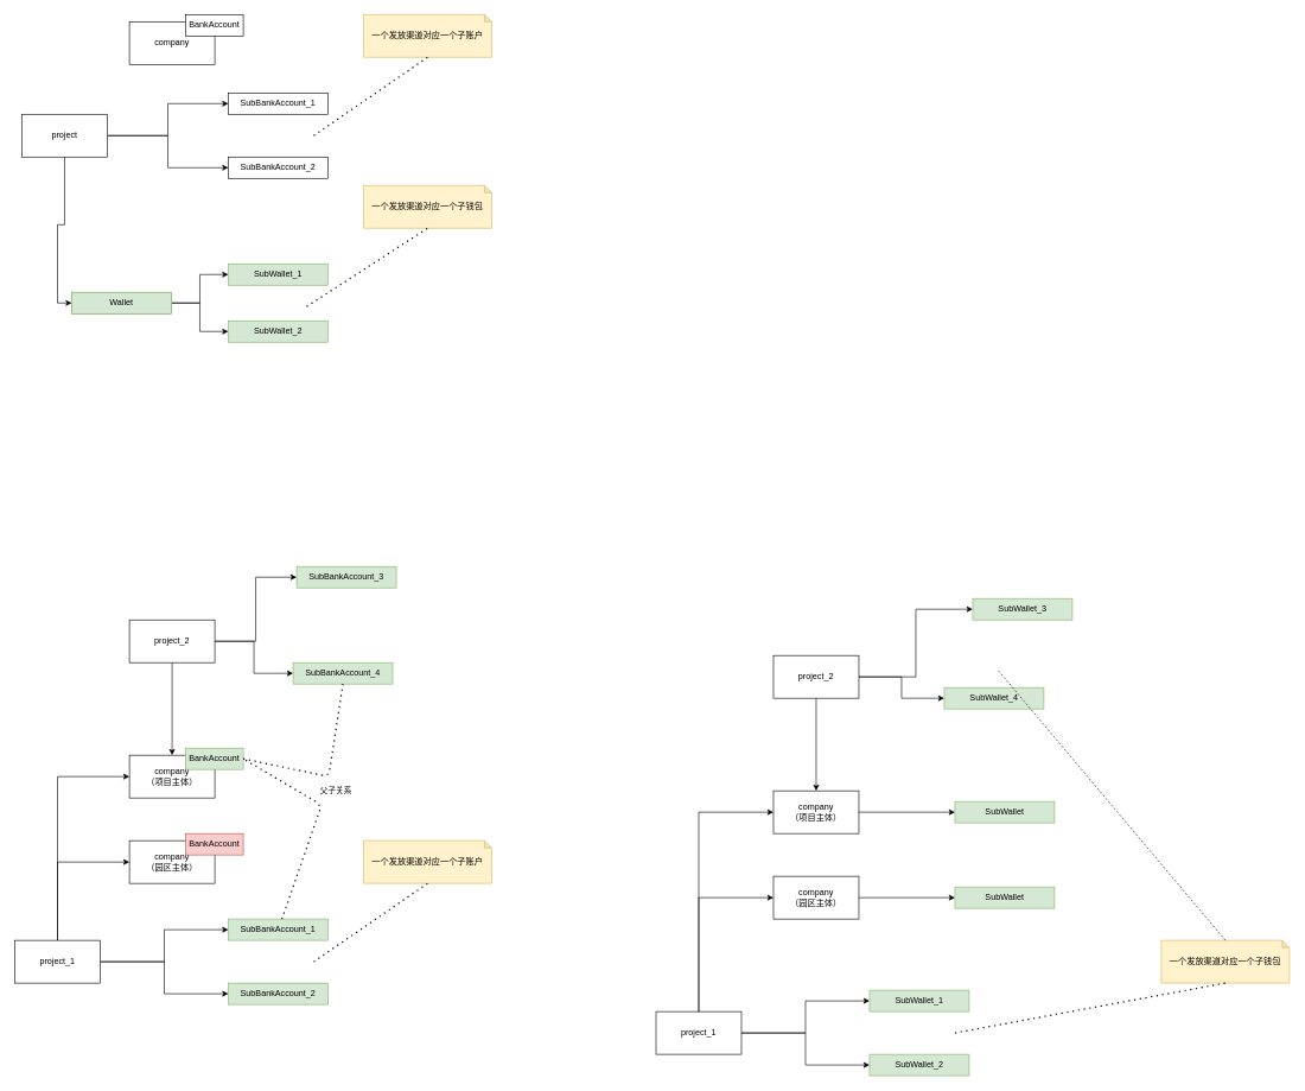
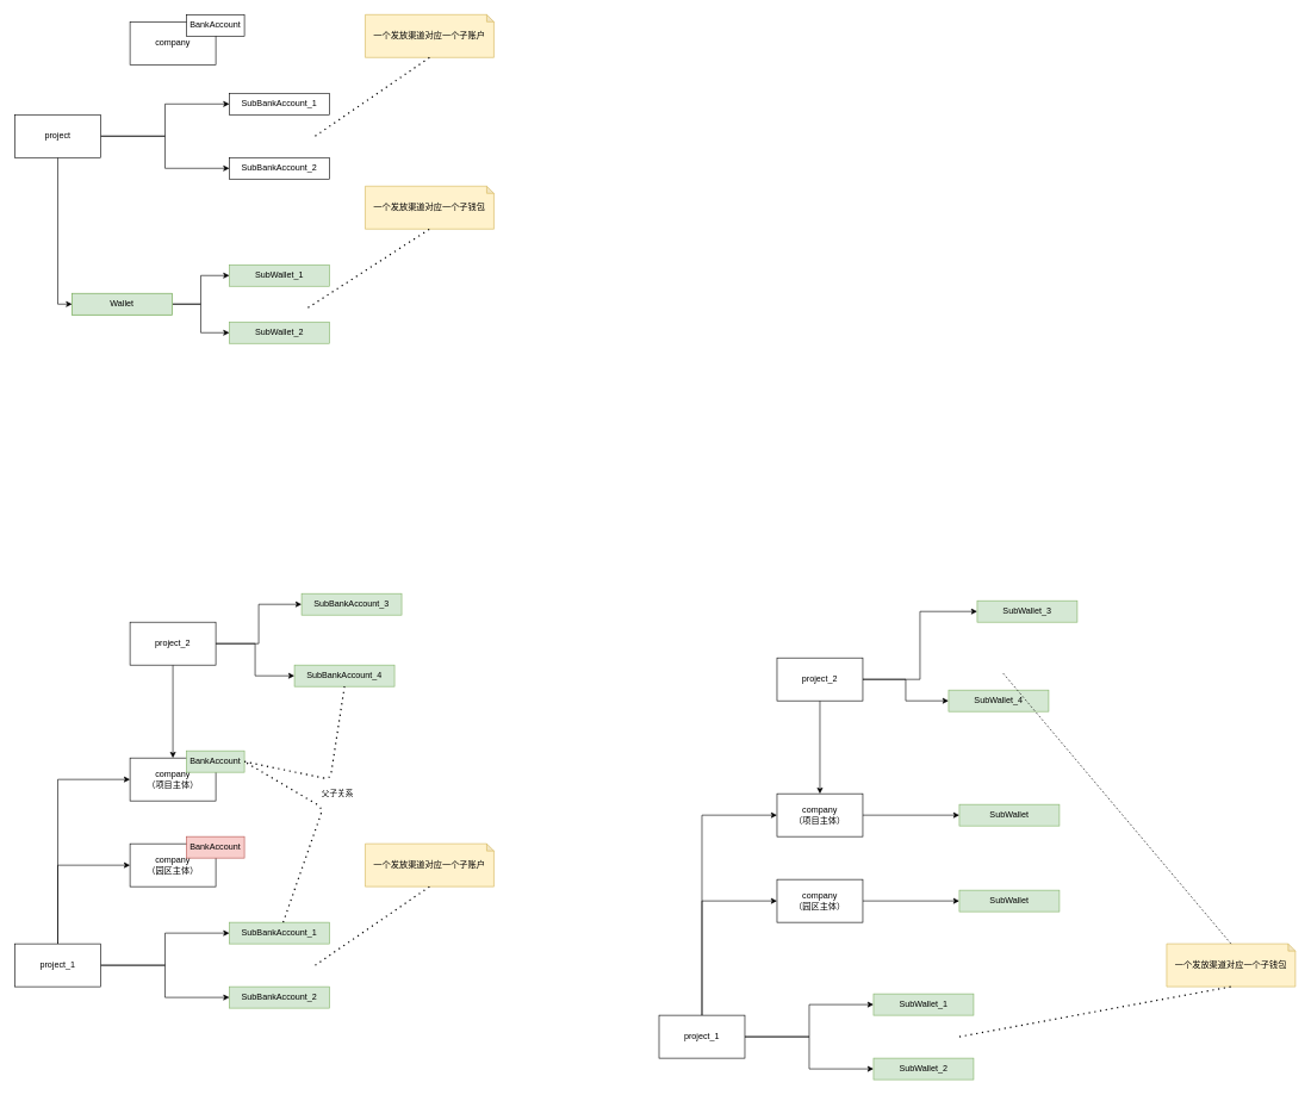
  <mxCell id="0" />
  <mxCell id="1" parent="0" />
  <mxCell id="2" style="edgeStyle=orthogonalEdgeStyle;rounded=0;orthogonalLoop=1;jettySize=auto;html=1;exitX=1;exitY=0.5;exitDx=0;exitDy=0;entryX=0;entryY=0.5;entryDx=0;entryDy=0;" parent="1" source="5" target="6" edge="1"><mxGeometry relative="1" as="geometry" /></mxCell>
  <mxCell id="3" style="edgeStyle=orthogonalEdgeStyle;rounded=0;orthogonalLoop=1;jettySize=auto;html=1;exitX=0.5;exitY=1;exitDx=0;exitDy=0;entryX=0;entryY=0.5;entryDx=0;entryDy=0;" parent="1" source="5" target="10" edge="1"><mxGeometry relative="1" as="geometry" /></mxCell>
  <mxCell id="4" style="edgeStyle=orthogonalEdgeStyle;rounded=0;orthogonalLoop=1;jettySize=auto;html=1;exitX=1;exitY=0.5;exitDx=0;exitDy=0;entryX=0;entryY=0.5;entryDx=0;entryDy=0;" edge="1" parent="1" source="5" target="12"><mxGeometry relative="1" as="geometry" /></mxCell>
- <mxCell id="5" value="project" style="rounded=0;whiteSpace=wrap;html=1;" parent="1" vertex="1"><mxGeometry x="30" y="160" width="120" height="60" as="geometry" /></mxCell>
+ <mxCell id="5" value="project" style="rounded=0;whiteSpace=wrap;html=1;" parent="1" vertex="1"><mxGeometry x="20" y="160" width="120" height="60" as="geometry" /></mxCell>
  <mxCell id="6" value="SubBankAccount_1" style="rounded=0;whiteSpace=wrap;html=1;" parent="1" vertex="1"><mxGeometry x="320" y="130" width="140" height="30" as="geometry" /></mxCell>
  <mxCell id="7" value="SubWallet_1" style="rounded=0;whiteSpace=wrap;html=1;fillColor=#d5e8d4;strokeColor=#82b366;" parent="1" vertex="1"><mxGeometry x="320" y="370" width="140" height="30" as="geometry" /></mxCell>
  <mxCell id="8" style="edgeStyle=orthogonalEdgeStyle;rounded=0;orthogonalLoop=1;jettySize=auto;html=1;exitX=1;exitY=0.5;exitDx=0;exitDy=0;entryX=0;entryY=0.5;entryDx=0;entryDy=0;" parent="1" source="10" target="7" edge="1"><mxGeometry relative="1" as="geometry" /></mxCell>
  <mxCell id="9" style="edgeStyle=orthogonalEdgeStyle;rounded=0;orthogonalLoop=1;jettySize=auto;html=1;exitX=1;exitY=0.5;exitDx=0;exitDy=0;entryX=0;entryY=0.5;entryDx=0;entryDy=0;" parent="1" source="10" target="11" edge="1"><mxGeometry relative="1" as="geometry" /></mxCell>
  <mxCell id="10" value="Wallet" style="rounded=0;whiteSpace=wrap;html=1;fillColor=#d5e8d4;strokeColor=#82b366;" parent="1" vertex="1"><mxGeometry x="100" y="410" width="140" height="30" as="geometry" /></mxCell>
  <mxCell id="11" value="SubWallet_2" style="rounded=0;whiteSpace=wrap;html=1;fillColor=#d5e8d4;strokeColor=#82b366;" parent="1" vertex="1"><mxGeometry x="320" y="450" width="140" height="30" as="geometry" /></mxCell>
  <mxCell id="12" value="SubBankAccount_2" style="rounded=0;whiteSpace=wrap;html=1;" vertex="1" parent="1"><mxGeometry x="320" y="220" width="140" height="30" as="geometry" /></mxCell>
  <mxCell id="13" value="" style="group" vertex="1" connectable="0" parent="1"><mxGeometry x="181" y="20" width="160" height="70" as="geometry" /></mxCell>
  <mxCell id="14" value="company" style="rounded=0;whiteSpace=wrap;html=1;" parent="13" vertex="1"><mxGeometry y="10" width="120" height="60" as="geometry" /></mxCell>
  <mxCell id="15" value="BankAccount" style="rounded=0;whiteSpace=wrap;html=1;" parent="13" vertex="1"><mxGeometry x="79" width="81" height="30" as="geometry" /></mxCell>
  <mxCell id="16" value="一个发放渠道对应一个子账户" style="shape=note;whiteSpace=wrap;html=1;backgroundOutline=1;darkOpacity=0.05;size=10;fillColor=#fff2cc;strokeColor=#d6b656;" vertex="1" parent="1"><mxGeometry x="510" y="20" width="180" height="60" as="geometry" /></mxCell>
  <mxCell id="17" value="" style="endArrow=none;dashed=1;html=1;dashPattern=1 3;strokeWidth=2;entryX=0.5;entryY=1;entryDx=0;entryDy=0;entryPerimeter=0;" edge="1" parent="1" target="16"><mxGeometry width="50" height="50" relative="1" as="geometry"><mxPoint x="440" y="190" as="sourcePoint" /><mxPoint x="590" y="100" as="targetPoint" /></mxGeometry></mxCell>
  <mxCell id="18" value="一个发放渠道对应一个子钱包" style="shape=note;whiteSpace=wrap;html=1;backgroundOutline=1;darkOpacity=0.05;size=10;fillColor=#fff2cc;strokeColor=#d6b656;" vertex="1" parent="1"><mxGeometry x="510" y="260" width="180" height="60" as="geometry" /></mxCell>
  <mxCell id="19" value="" style="endArrow=none;dashed=1;html=1;dashPattern=1 3;strokeWidth=2;entryX=0.5;entryY=1;entryDx=0;entryDy=0;entryPerimeter=0;" edge="1" parent="1" target="18"><mxGeometry width="50" height="50" relative="1" as="geometry"><mxPoint x="430" y="430" as="sourcePoint" /><mxPoint x="590" y="330" as="targetPoint" /></mxGeometry></mxCell>
  <mxCell id="20" value="Wallet" style="rounded=0;whiteSpace=wrap;html=1;fillColor=#d5e8d4;strokeColor=#82b366;" vertex="1" parent="1"><mxGeometry x="100" y="410" width="140" height="30" as="geometry" /></mxCell>
  <mxCell id="21" style="edgeStyle=orthogonalEdgeStyle;rounded=0;orthogonalLoop=1;jettySize=auto;html=1;exitX=0.5;exitY=0;exitDx=0;exitDy=0;entryX=0;entryY=0.5;entryDx=0;entryDy=0;" edge="1" parent="1" source="25" target="29"><mxGeometry relative="1" as="geometry" /></mxCell>
  <mxCell id="22" style="edgeStyle=orthogonalEdgeStyle;rounded=0;orthogonalLoop=1;jettySize=auto;html=1;exitX=1;exitY=0.5;exitDx=0;exitDy=0;entryX=0;entryY=0.5;entryDx=0;entryDy=0;" edge="1" parent="1" source="25" target="26"><mxGeometry relative="1" as="geometry" /></mxCell>
  <mxCell id="23" style="edgeStyle=orthogonalEdgeStyle;rounded=0;orthogonalLoop=1;jettySize=auto;html=1;exitX=1;exitY=0.5;exitDx=0;exitDy=0;entryX=0;entryY=0.5;entryDx=0;entryDy=0;" edge="1" parent="1" source="25" target="27"><mxGeometry relative="1" as="geometry" /></mxCell>
  <mxCell id="24" style="edgeStyle=orthogonalEdgeStyle;rounded=0;orthogonalLoop=1;jettySize=auto;html=1;exitX=0.5;exitY=0;exitDx=0;exitDy=0;entryX=0;entryY=0.5;entryDx=0;entryDy=0;" edge="1" parent="1" source="25" target="34"><mxGeometry relative="1" as="geometry" /></mxCell>
  <mxCell id="25" value="project_1" style="rounded=0;whiteSpace=wrap;html=1;" vertex="1" parent="1"><mxGeometry x="20" y="1320" width="120" height="60" as="geometry" /></mxCell>
  <mxCell id="26" value="SubBankAccount_1" style="rounded=0;whiteSpace=wrap;html=1;fillColor=#d5e8d4;strokeColor=#82b366;" vertex="1" parent="1"><mxGeometry x="320" y="1290" width="140" height="30" as="geometry" /></mxCell>
  <mxCell id="27" value="SubBankAccount_2" style="rounded=0;whiteSpace=wrap;html=1;fillColor=#d5e8d4;strokeColor=#82b366;" vertex="1" parent="1"><mxGeometry x="320" y="1380" width="140" height="30" as="geometry" /></mxCell>
  <mxCell id="28" value="" style="group" vertex="1" connectable="0" parent="1"><mxGeometry x="181" y="1050" width="160" height="70" as="geometry" /></mxCell>
  <mxCell id="29" value="company&lt;br&gt;（项目主体）" style="rounded=0;whiteSpace=wrap;html=1;" vertex="1" parent="28"><mxGeometry y="10" width="120" height="60" as="geometry" /></mxCell>
  <mxCell id="30" value="BankAccount" style="rounded=0;whiteSpace=wrap;html=1;fillColor=#d5e8d4;strokeColor=#82b366;" vertex="1" parent="28"><mxGeometry x="79" width="81" height="30" as="geometry" /></mxCell>
  <mxCell id="31" value="一个发放渠道对应一个子账户" style="shape=note;whiteSpace=wrap;html=1;backgroundOutline=1;darkOpacity=0.05;size=10;fillColor=#fff2cc;strokeColor=#d6b656;" vertex="1" parent="1"><mxGeometry x="510" y="1180" width="180" height="60" as="geometry" /></mxCell>
  <mxCell id="32" value="" style="endArrow=none;dashed=1;html=1;dashPattern=1 3;strokeWidth=2;entryX=0.5;entryY=1;entryDx=0;entryDy=0;entryPerimeter=0;" edge="1" parent="1" target="31"><mxGeometry width="50" height="50" relative="1" as="geometry"><mxPoint x="440" y="1350" as="sourcePoint" /><mxPoint x="590" y="1260" as="targetPoint" /></mxGeometry></mxCell>
  <mxCell id="33" value="" style="group" vertex="1" connectable="0" parent="1"><mxGeometry x="181" y="1170" width="160" height="70" as="geometry" /></mxCell>
  <mxCell id="34" value="company&lt;br&gt;（园区主体）" style="rounded=0;whiteSpace=wrap;html=1;" vertex="1" parent="33"><mxGeometry y="10" width="120" height="60" as="geometry" /></mxCell>
  <mxCell id="35" value="BankAccount" style="rounded=0;whiteSpace=wrap;html=1;fillColor=#f8cecc;strokeColor=#b85450;" vertex="1" parent="33"><mxGeometry x="79" width="81" height="30" as="geometry" /></mxCell>
  <mxCell id="36" value="父子关系" style="endArrow=none;dashed=1;html=1;dashPattern=1 3;strokeWidth=2;entryX=1;entryY=0.5;entryDx=0;entryDy=0;" edge="1" parent="1" source="26" target="30"><mxGeometry x="0.14" y="-28" width="50" height="50" relative="1" as="geometry"><mxPoint x="371" y="1120" as="sourcePoint" /><mxPoint x="421" y="1070" as="targetPoint" /><Array as="points"><mxPoint x="451" y="1130" /></Array><mxPoint x="5" y="4" as="offset" /></mxGeometry></mxCell>
  <mxCell id="37" style="edgeStyle=orthogonalEdgeStyle;rounded=0;orthogonalLoop=1;jettySize=auto;html=1;exitX=0.5;exitY=1;exitDx=0;exitDy=0;" edge="1" parent="1" source="40" target="29"><mxGeometry relative="1" as="geometry" /></mxCell>
  <mxCell id="38" style="edgeStyle=orthogonalEdgeStyle;rounded=0;orthogonalLoop=1;jettySize=auto;html=1;exitX=1;exitY=0.5;exitDx=0;exitDy=0;entryX=0;entryY=0.5;entryDx=0;entryDy=0;" edge="1" parent="1" source="40" target="41"><mxGeometry relative="1" as="geometry" /></mxCell>
  <mxCell id="39" style="edgeStyle=orthogonalEdgeStyle;rounded=0;orthogonalLoop=1;jettySize=auto;html=1;exitX=1;exitY=0.5;exitDx=0;exitDy=0;entryX=0;entryY=0.5;entryDx=0;entryDy=0;" edge="1" parent="1" source="40" target="42"><mxGeometry relative="1" as="geometry" /></mxCell>
  <mxCell id="40" value="project_2" style="rounded=0;whiteSpace=wrap;html=1;" vertex="1" parent="1"><mxGeometry x="181" y="870" width="120" height="60" as="geometry" /></mxCell>
- <mxCell id="41" value="SubBankAccount_3" style="rounded=0;whiteSpace=wrap;html=1;fillColor=#d5e8d4;strokeColor=#82b366;" vertex="1" parent="1"><mxGeometry x="416" y="795" width="140" height="30" as="geometry" /></mxCell>
+ <mxCell id="41" value="SubBankAccount_3" style="rounded=0;whiteSpace=wrap;html=1;fillColor=#d5e8d4;strokeColor=#82b366;" vertex="1" parent="1"><mxGeometry x="421" y="830" width="140" height="30" as="geometry" /></mxCell>
  <mxCell id="42" value="SubBankAccount_4" style="rounded=0;whiteSpace=wrap;html=1;fillColor=#d5e8d4;strokeColor=#82b366;" vertex="1" parent="1"><mxGeometry x="411" y="930" width="140" height="30" as="geometry" /></mxCell>
  <mxCell id="43" value="" style="endArrow=none;dashed=1;html=1;dashPattern=1 3;strokeWidth=2;entryX=0.5;entryY=1;entryDx=0;entryDy=0;exitX=1;exitY=0.5;exitDx=0;exitDy=0;" edge="1" parent="1" source="30" target="42"><mxGeometry width="50" height="50" relative="1" as="geometry"><mxPoint x="401" y="1050" as="sourcePoint" /><mxPoint x="451" y="1000" as="targetPoint" /><Array as="points"><mxPoint x="461" y="1090" /></Array></mxGeometry></mxCell>
  <mxCell id="44" style="edgeStyle=orthogonalEdgeStyle;rounded=0;orthogonalLoop=1;jettySize=auto;html=1;exitX=0.5;exitY=0;exitDx=0;exitDy=0;entryX=0;entryY=0.5;entryDx=0;entryDy=0;" edge="1" parent="1" source="48" target="52"><mxGeometry relative="1" as="geometry" /></mxCell>
  <mxCell id="45" style="edgeStyle=orthogonalEdgeStyle;rounded=0;orthogonalLoop=1;jettySize=auto;html=1;exitX=1;exitY=0.5;exitDx=0;exitDy=0;entryX=0;entryY=0.5;entryDx=0;entryDy=0;" edge="1" parent="1" source="48" target="49"><mxGeometry relative="1" as="geometry" /></mxCell>
  <mxCell id="46" style="edgeStyle=orthogonalEdgeStyle;rounded=0;orthogonalLoop=1;jettySize=auto;html=1;exitX=1;exitY=0.5;exitDx=0;exitDy=0;entryX=0;entryY=0.5;entryDx=0;entryDy=0;" edge="1" parent="1" source="48" target="50"><mxGeometry relative="1" as="geometry" /></mxCell>
  <mxCell id="47" style="edgeStyle=orthogonalEdgeStyle;rounded=0;orthogonalLoop=1;jettySize=auto;html=1;exitX=0.5;exitY=0;exitDx=0;exitDy=0;entryX=0;entryY=0.5;entryDx=0;entryDy=0;" edge="1" parent="1" source="48" target="62"><mxGeometry relative="1" as="geometry" /></mxCell>
  <mxCell id="48" value="project_1" style="rounded=0;whiteSpace=wrap;html=1;" vertex="1" parent="1"><mxGeometry x="921" y="1420" width="120" height="60" as="geometry" /></mxCell>
  <mxCell id="49" value="SubWallet_1" style="rounded=0;whiteSpace=wrap;html=1;fillColor=#d5e8d4;strokeColor=#82b366;" vertex="1" parent="1"><mxGeometry x="1221" y="1390" width="140" height="30" as="geometry" /></mxCell>
  <mxCell id="50" value="SubWallet_2" style="rounded=0;whiteSpace=wrap;html=1;fillColor=#d5e8d4;strokeColor=#82b366;" vertex="1" parent="1"><mxGeometry x="1221" y="1480" width="140" height="30" as="geometry" /></mxCell>
  <mxCell id="51" value="" style="group" vertex="1" connectable="0" parent="1"><mxGeometry x="1086" y="1100" width="160" height="70" as="geometry" /></mxCell>
  <mxCell id="52" value="company&lt;br&gt;（项目主体）" style="rounded=0;whiteSpace=wrap;html=1;" vertex="1" parent="51"><mxGeometry y="10" width="120" height="60" as="geometry" /></mxCell>
  <mxCell id="53" value="一个发放渠道对应一个子钱包" style="shape=note;whiteSpace=wrap;html=1;backgroundOutline=1;darkOpacity=0.05;size=10;fillColor=#fff2cc;strokeColor=#d6b656;" vertex="1" parent="1"><mxGeometry x="1631" y="1320" width="180" height="60" as="geometry" /></mxCell>
  <mxCell id="54" value="" style="endArrow=none;dashed=1;html=1;dashPattern=1 3;strokeWidth=2;entryX=0.5;entryY=1;entryDx=0;entryDy=0;entryPerimeter=0;" edge="1" parent="1" target="53"><mxGeometry width="50" height="50" relative="1" as="geometry"><mxPoint x="1341" y="1450" as="sourcePoint" /><mxPoint x="1491" y="1360" as="targetPoint" /></mxGeometry></mxCell>
  <mxCell id="55" style="edgeStyle=orthogonalEdgeStyle;rounded=0;orthogonalLoop=1;jettySize=auto;html=1;exitX=0.5;exitY=1;exitDx=0;exitDy=0;" edge="1" parent="1" source="58" target="52"><mxGeometry relative="1" as="geometry" /></mxCell>
  <mxCell id="56" style="edgeStyle=orthogonalEdgeStyle;rounded=0;orthogonalLoop=1;jettySize=auto;html=1;exitX=1;exitY=0.5;exitDx=0;exitDy=0;entryX=0;entryY=0.5;entryDx=0;entryDy=0;" edge="1" parent="1" source="58" target="59"><mxGeometry relative="1" as="geometry" /></mxCell>
  <mxCell id="57" style="edgeStyle=orthogonalEdgeStyle;rounded=0;orthogonalLoop=1;jettySize=auto;html=1;exitX=1;exitY=0.5;exitDx=0;exitDy=0;entryX=0;entryY=0.5;entryDx=0;entryDy=0;" edge="1" parent="1" source="58" target="60"><mxGeometry relative="1" as="geometry" /></mxCell>
  <mxCell id="58" value="project_2" style="rounded=0;whiteSpace=wrap;html=1;" vertex="1" parent="1"><mxGeometry x="1086" y="920" width="120" height="60" as="geometry" /></mxCell>
  <mxCell id="59" value="SubWallet_3" style="rounded=0;whiteSpace=wrap;html=1;fillColor=#d5e8d4;strokeColor=#82b366;" vertex="1" parent="1"><mxGeometry x="1366" y="840" width="140" height="30" as="geometry" /></mxCell>
  <mxCell id="60" value="SubWallet_4" style="rounded=0;whiteSpace=wrap;html=1;fillColor=#d5e8d4;strokeColor=#82b366;" vertex="1" parent="1"><mxGeometry x="1326" y="965" width="140" height="30" as="geometry" /></mxCell>
  <mxCell id="61" style="edgeStyle=orthogonalEdgeStyle;rounded=0;orthogonalLoop=1;jettySize=auto;html=1;exitX=1;exitY=0.5;exitDx=0;exitDy=0;entryX=0;entryY=0.5;entryDx=0;entryDy=0;" edge="1" parent="1" source="62" target="65"><mxGeometry relative="1" as="geometry" /></mxCell>
  <mxCell id="62" value="company&lt;br&gt;（园区主体）" style="rounded=0;whiteSpace=wrap;html=1;" vertex="1" parent="1"><mxGeometry x="1086" y="1230" width="120" height="60" as="geometry" /></mxCell>
  <mxCell id="63" value="SubWallet" style="rounded=0;whiteSpace=wrap;html=1;fillColor=#d5e8d4;strokeColor=#82b366;" vertex="1" parent="1"><mxGeometry x="1341" y="1125" width="140" height="30" as="geometry" /></mxCell>
  <mxCell id="64" style="edgeStyle=orthogonalEdgeStyle;rounded=0;orthogonalLoop=1;jettySize=auto;html=1;exitX=1;exitY=0.5;exitDx=0;exitDy=0;entryX=0;entryY=0.5;entryDx=0;entryDy=0;" edge="1" parent="1" source="52" target="63"><mxGeometry relative="1" as="geometry" /></mxCell>
  <mxCell id="65" value="SubWallet" style="rounded=0;whiteSpace=wrap;html=1;fillColor=#d5e8d4;strokeColor=#82b366;" vertex="1" parent="1"><mxGeometry x="1341" y="1245" width="140" height="30" as="geometry" /></mxCell>
  <mxCell id="66" value="" style="endArrow=none;dashed=1;html=1;exitX=0.5;exitY=0;exitDx=0;exitDy=0;exitPerimeter=0;" edge="1" parent="1" source="53"><mxGeometry width="50" height="50" relative="1" as="geometry"><mxPoint x="1641" y="1210" as="sourcePoint" /><mxPoint x="1401" y="940" as="targetPoint" /></mxGeometry></mxCell>
